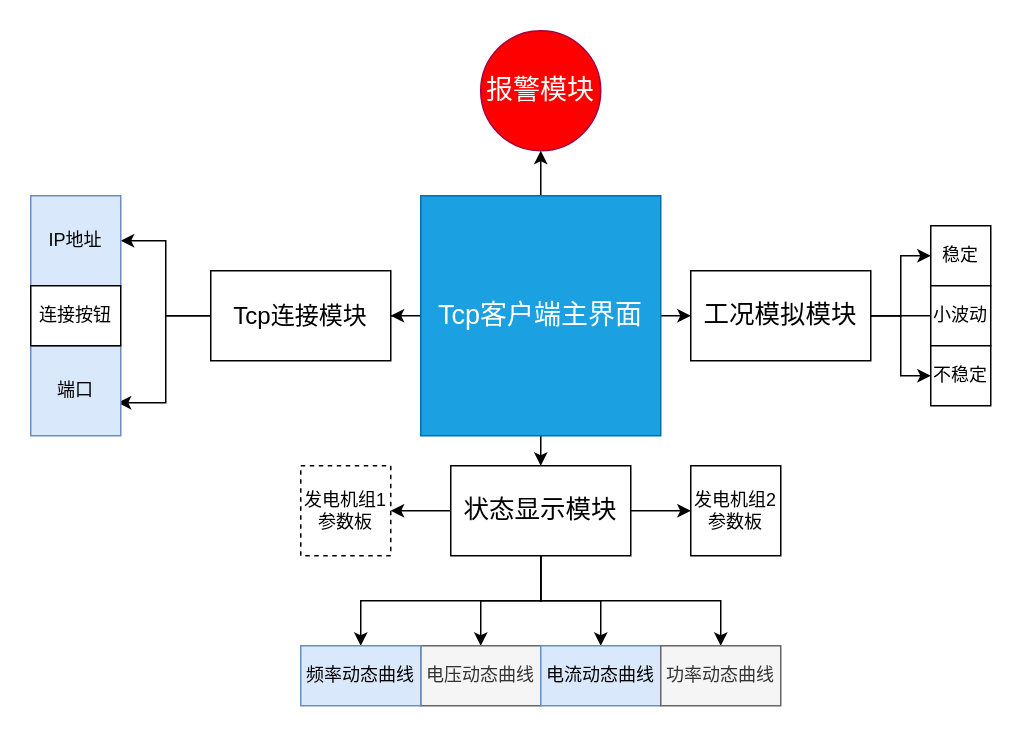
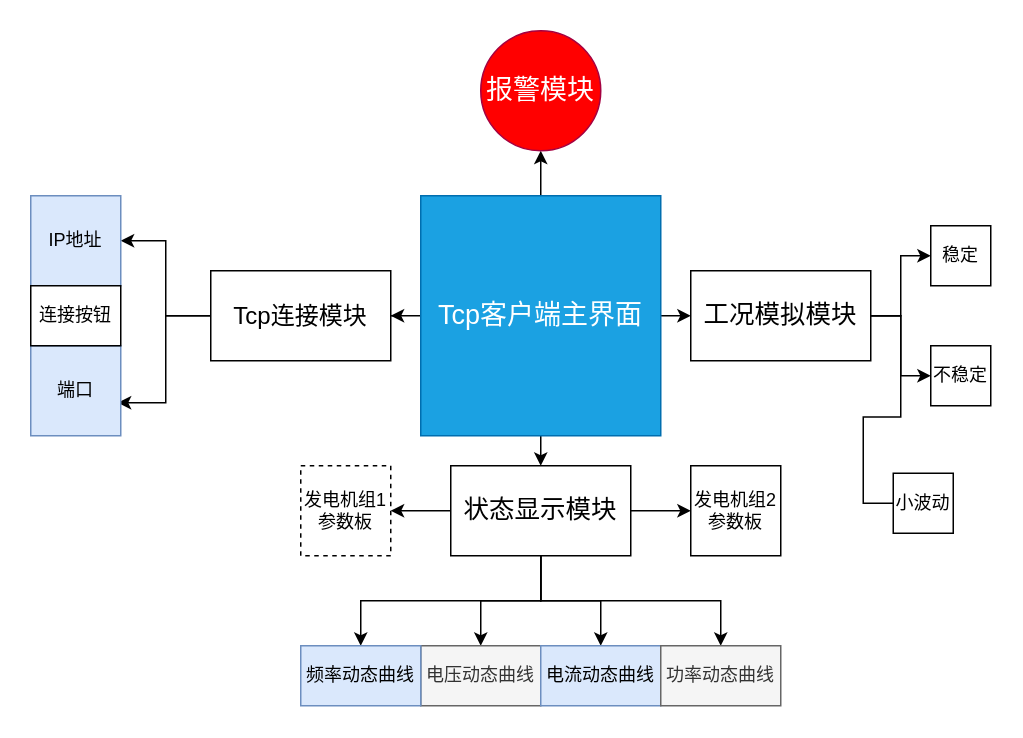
  <mxCell id="0" />
  <mxCell id="1" parent="0" />
  <mxCell id="2" value="" style="edgeStyle=orthogonalEdgeStyle;rounded=0;orthogonalLoop=1;jettySize=auto;html=1;" edge="1" parent="1" source="6" target="9"><mxGeometry relative="1" as="geometry" /></mxCell>
  <mxCell id="3" style="edgeStyle=orthogonalEdgeStyle;rounded=0;orthogonalLoop=1;jettySize=auto;html=1;exitX=0.5;exitY=1;exitDx=0;exitDy=0;entryX=0.5;entryY=0;entryDx=0;entryDy=0;" edge="1" parent="1" source="6" target="19"><mxGeometry relative="1" as="geometry" /></mxCell>
  <mxCell id="4" style="edgeStyle=orthogonalEdgeStyle;rounded=0;orthogonalLoop=1;jettySize=auto;html=1;exitX=1;exitY=0.5;exitDx=0;exitDy=0;entryX=0;entryY=0.5;entryDx=0;entryDy=0;" edge="1" parent="1" source="6" target="29"><mxGeometry relative="1" as="geometry" /></mxCell>
  <mxCell id="5" value="" style="edgeStyle=orthogonalEdgeStyle;rounded=0;orthogonalLoop=1;jettySize=auto;html=1;" edge="1" parent="1" source="6" target="33"><mxGeometry relative="1" as="geometry" /></mxCell>
  <mxCell id="6" value="&lt;font style=&quot;font-size: 18px;&quot;&gt;Tcp客户端主界面&lt;/font&gt;" style="rounded=0;whiteSpace=wrap;html=1;fillColor=#1ba1e2;strokeColor=#006EAF;fontSize=18;fontColor=#ffffff;" vertex="1" parent="1"><mxGeometry x="280" y="130" width="160" height="160" as="geometry" /></mxCell>
  <mxCell id="7" value="" style="edgeStyle=orthogonalEdgeStyle;rounded=0;orthogonalLoop=1;jettySize=auto;html=1;" edge="1" parent="1" source="9" target="10"><mxGeometry relative="1" as="geometry" /></mxCell>
  <mxCell id="8" style="edgeStyle=orthogonalEdgeStyle;rounded=0;orthogonalLoop=1;jettySize=auto;html=1;exitX=0;exitY=0.5;exitDx=0;exitDy=0;entryX=0.967;entryY=0.633;entryDx=0;entryDy=0;entryPerimeter=0;" edge="1" parent="1" source="9" target="11"><mxGeometry relative="1" as="geometry" /></mxCell>
  <mxCell id="9" value="&lt;font style=&quot;font-size: 16px;&quot;&gt;Tcp连接模块&lt;/font&gt;" style="rounded=0;whiteSpace=wrap;html=1;" vertex="1" parent="1"><mxGeometry x="140" y="180" width="120" height="60" as="geometry" /></mxCell>
  <mxCell id="10" value="IP地址" style="whiteSpace=wrap;html=1;rounded=0;fillColor=#dae8fc;strokeColor=#6c8ebf;" vertex="1" parent="1"><mxGeometry x="20" y="130" width="60" height="60" as="geometry" /></mxCell>
  <mxCell id="11" value="端口" style="whiteSpace=wrap;html=1;rounded=0;fillColor=#dae8fc;strokeColor=#6c8ebf;" vertex="1" parent="1"><mxGeometry x="20" y="230" width="60" height="60" as="geometry" /></mxCell>
  <mxCell id="12" value="连接按钮" style="rounded=0;whiteSpace=wrap;html=1;" vertex="1" parent="1"><mxGeometry x="20" y="190" width="60" height="40" as="geometry" /></mxCell>
  <mxCell id="13" style="edgeStyle=orthogonalEdgeStyle;rounded=0;orthogonalLoop=1;jettySize=auto;html=1;exitX=0.5;exitY=1;exitDx=0;exitDy=0;entryX=0.5;entryY=0;entryDx=0;entryDy=0;" edge="1" parent="1" source="19" target="24"><mxGeometry relative="1" as="geometry" /></mxCell>
  <mxCell id="14" style="edgeStyle=orthogonalEdgeStyle;rounded=0;orthogonalLoop=1;jettySize=auto;html=1;exitX=0.5;exitY=1;exitDx=0;exitDy=0;entryX=0.5;entryY=0;entryDx=0;entryDy=0;" edge="1" parent="1" source="19" target="22"><mxGeometry relative="1" as="geometry" /></mxCell>
  <mxCell id="15" style="edgeStyle=orthogonalEdgeStyle;rounded=0;orthogonalLoop=1;jettySize=auto;html=1;exitX=0.5;exitY=1;exitDx=0;exitDy=0;entryX=0.5;entryY=0;entryDx=0;entryDy=0;" edge="1" parent="1" source="19" target="23"><mxGeometry relative="1" as="geometry" /></mxCell>
  <mxCell id="16" style="edgeStyle=orthogonalEdgeStyle;rounded=0;orthogonalLoop=1;jettySize=auto;html=1;exitX=0.5;exitY=1;exitDx=0;exitDy=0;entryX=0.5;entryY=0;entryDx=0;entryDy=0;" edge="1" parent="1" source="19" target="25"><mxGeometry relative="1" as="geometry" /></mxCell>
  <mxCell id="17" style="edgeStyle=orthogonalEdgeStyle;rounded=0;orthogonalLoop=1;jettySize=auto;html=1;exitX=1;exitY=0.5;exitDx=0;exitDy=0;entryX=0;entryY=0.5;entryDx=0;entryDy=0;" edge="1" parent="1" source="19" target="21"><mxGeometry relative="1" as="geometry" /></mxCell>
  <mxCell id="18" value="" style="edgeStyle=orthogonalEdgeStyle;rounded=0;orthogonalLoop=1;jettySize=auto;html=1;" edge="1" parent="1" source="19" target="20"><mxGeometry relative="1" as="geometry" /></mxCell>
  <mxCell id="19" value="状态显示模块" style="rounded=0;whiteSpace=wrap;html=1;fontSize=17;" vertex="1" parent="1"><mxGeometry x="300" y="310" width="120" height="60" as="geometry" /></mxCell>
  <mxCell id="20" value="发电机组1&lt;br&gt;参数板" style="rounded=0;whiteSpace=wrap;html=1;dashed=1;" vertex="1" parent="1"><mxGeometry x="200" y="310" width="60" height="60" as="geometry" /></mxCell>
  <mxCell id="21" value="发电机组2参数板" style="rounded=0;whiteSpace=wrap;html=1;" vertex="1" parent="1"><mxGeometry x="460" y="310" width="60" height="60" as="geometry" /></mxCell>
  <mxCell id="22" value="电压动态曲线" style="rounded=0;whiteSpace=wrap;html=1;fillColor=#f5f5f5;fontColor=#333333;strokeColor=#666666;" vertex="1" parent="1"><mxGeometry x="280" y="430" width="80" height="40" as="geometry" /></mxCell>
  <mxCell id="23" value="电流动态曲线" style="rounded=0;whiteSpace=wrap;html=1;fillColor=#dae8fc;strokeColor=#6c8ebf;" vertex="1" parent="1"><mxGeometry x="360" y="430" width="80" height="40" as="geometry" /></mxCell>
  <mxCell id="24" value="频率动态曲线" style="rounded=0;whiteSpace=wrap;html=1;fillColor=#dae8fc;strokeColor=#6c8ebf;" vertex="1" parent="1"><mxGeometry x="200" y="430" width="80" height="40" as="geometry" /></mxCell>
  <mxCell id="25" value="功率动态曲线" style="rounded=0;whiteSpace=wrap;html=1;fillColor=#f5f5f5;fontColor=#333333;strokeColor=#666666;" vertex="1" parent="1"><mxGeometry x="440" y="430" width="80" height="40" as="geometry" /></mxCell>
  <mxCell id="26" value="" style="edgeStyle=orthogonalEdgeStyle;rounded=0;orthogonalLoop=1;jettySize=auto;html=1;" edge="1" parent="1" source="29" target="32"><mxGeometry relative="1" as="geometry" /></mxCell>
  <mxCell id="27" style="edgeStyle=orthogonalEdgeStyle;rounded=0;orthogonalLoop=1;jettySize=auto;html=1;exitX=1;exitY=0.5;exitDx=0;exitDy=0;entryX=0;entryY=0.5;entryDx=0;entryDy=0;endArrow=none;" edge="1" parent="1" source="29" target="31"><mxGeometry relative="1" as="geometry" /></mxCell>
  <mxCell id="28" style="edgeStyle=orthogonalEdgeStyle;rounded=0;orthogonalLoop=1;jettySize=auto;html=1;exitX=1;exitY=0.5;exitDx=0;exitDy=0;entryX=0;entryY=0.5;entryDx=0;entryDy=0;" edge="1" parent="1" source="29" target="30"><mxGeometry relative="1" as="geometry" /></mxCell>
  <mxCell id="29" value="工况模拟模块" style="rounded=0;whiteSpace=wrap;html=1;fontSize=17;" vertex="1" parent="1"><mxGeometry x="460" y="180" width="120" height="60" as="geometry" /></mxCell>
  <mxCell id="30" value="稳定" style="rounded=0;whiteSpace=wrap;html=1;" vertex="1" parent="1"><mxGeometry x="620" y="150" width="40" height="40" as="geometry" /></mxCell>
- <mxCell id="31" value="小波动" style="rounded=0;whiteSpace=wrap;html=1;" vertex="1" parent="1"><mxGeometry x="620" y="190" width="40" height="40" as="geometry" /></mxCell>
+ <mxCell id="31" value="小波动" style="rounded=0;whiteSpace=wrap;html=1;" vertex="1" parent="1"><mxGeometry x="595" y="315" width="40" height="40" as="geometry" /></mxCell>
  <mxCell id="32" value="不稳定" style="rounded=0;whiteSpace=wrap;html=1;" vertex="1" parent="1"><mxGeometry x="620" y="230" width="40" height="40" as="geometry" /></mxCell>
  <mxCell id="33" value="报警模块" style="ellipse;whiteSpace=wrap;html=1;fontSize=18;rounded=0;fillColor=#FF0000;fontColor=#ffffff;strokeColor=#A50040;" vertex="1" parent="1"><mxGeometry x="320" y="20" width="80" height="80" as="geometry" /></mxCell>
